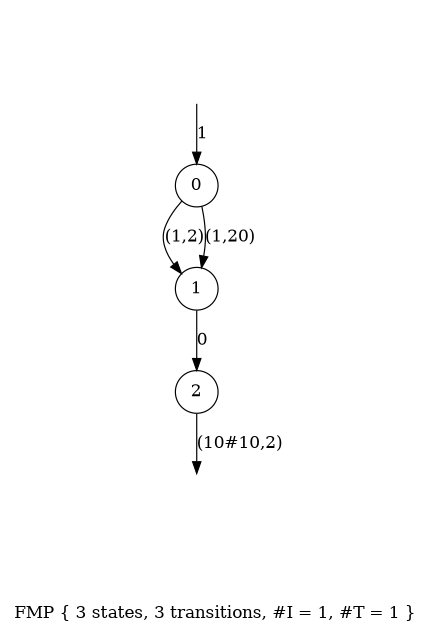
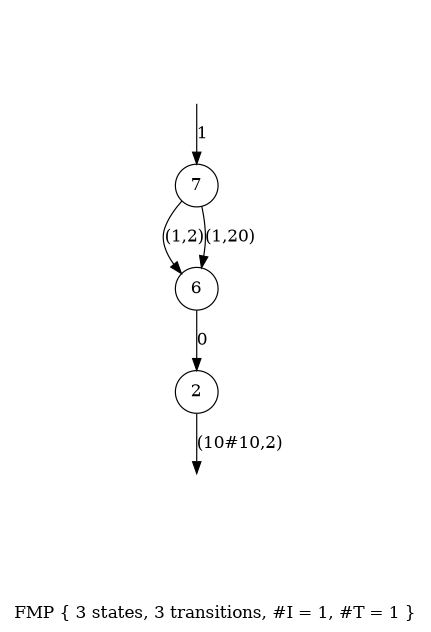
  digraph {
    label="FMP { 3 states, 3 transitions, #I = 1, #T = 1 }"
    node [shape=circle]
    FMP1 [height=.01 style=invis width=.01]
-   n2 [label=0]
-   n3 [label=1]
+   n2 [label=7]
+   n3 [label=6]
    n4 [label=2]
    FMP4 [height=.01 style=invis width=.01]
    FMP1 -> n2 [label=1]
    n2 -> n3 [label="(1,2)"]
    n2 -> n3 [label="(1,20)"]
    n3 -> n4 [label=0]
    n4 -> FMP4 [label="(10#10,2)"]
  }
